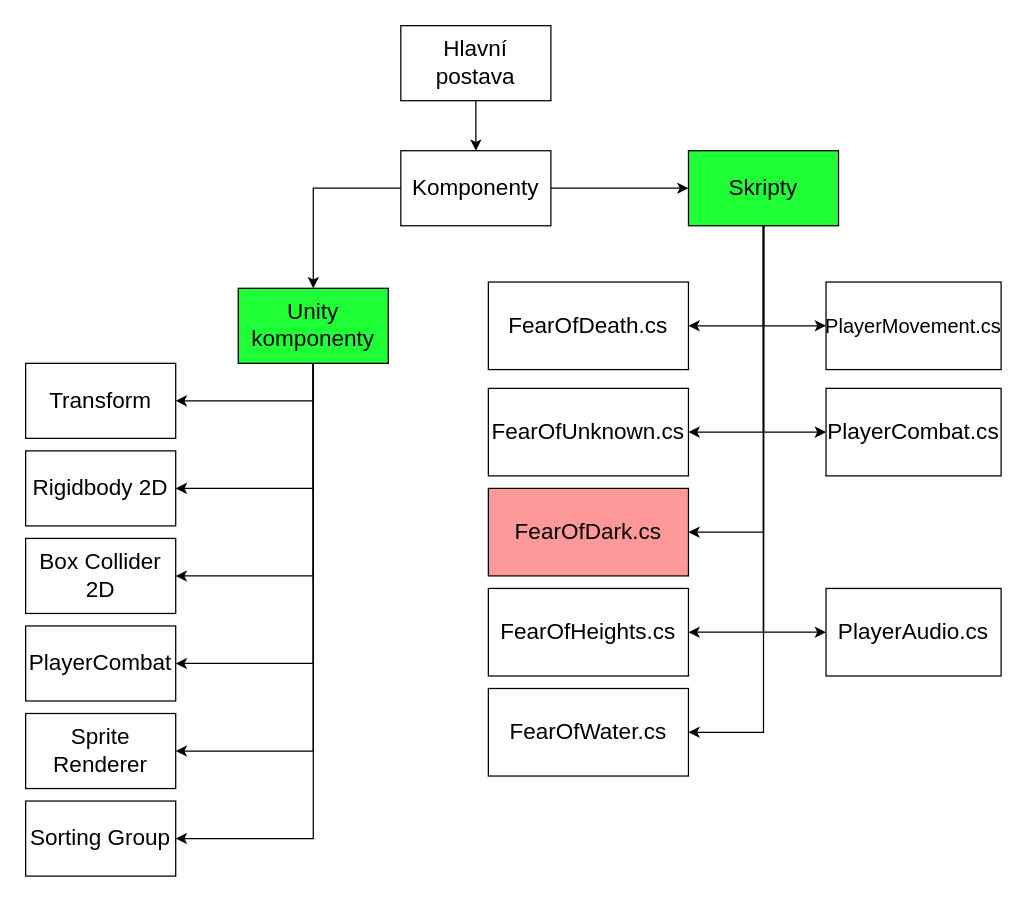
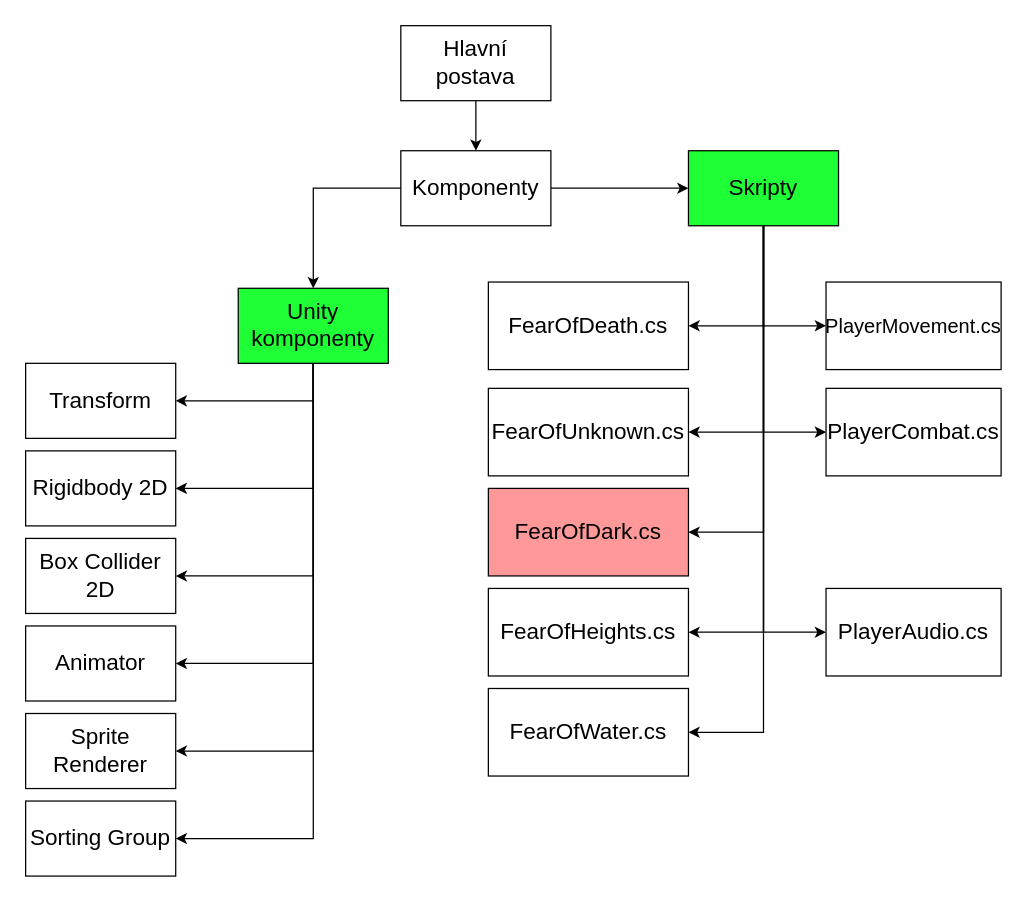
  <mxCell id="0" />
  <mxCell id="1" parent="0" />
  <mxCell id="2" style="edgeStyle=orthogonalEdgeStyle;rounded=0;orthogonalLoop=1;jettySize=auto;html=1;entryX=0.5;entryY=0;entryDx=0;entryDy=0;" parent="1" source="3" target="6" edge="1"><mxGeometry relative="1" as="geometry" /></mxCell>
  <mxCell id="3" value="&lt;font style=&quot;font-size: 18px;&quot;&gt;Hlavní postava&lt;/font&gt;" style="rounded=0;whiteSpace=wrap;html=1;" parent="1" vertex="1"><mxGeometry x="320" y="20" width="120" height="60" as="geometry" /></mxCell>
  <mxCell id="4" style="edgeStyle=orthogonalEdgeStyle;rounded=0;orthogonalLoop=1;jettySize=auto;html=1;entryX=0.5;entryY=0;entryDx=0;entryDy=0;" parent="1" source="6" target="13" edge="1"><mxGeometry relative="1" as="geometry" /></mxCell>
  <mxCell id="5" style="edgeStyle=orthogonalEdgeStyle;rounded=0;orthogonalLoop=1;jettySize=auto;html=1;entryX=0;entryY=0.5;entryDx=0;entryDy=0;" parent="1" source="6" target="36" edge="1"><mxGeometry relative="1" as="geometry" /></mxCell>
  <mxCell id="6" value="&lt;font style=&quot;font-size: 18px;&quot;&gt;Komponenty&lt;/font&gt;" style="rounded=0;whiteSpace=wrap;html=1;" parent="1" vertex="1"><mxGeometry x="320" y="120" width="120" height="60" as="geometry" /></mxCell>
  <mxCell id="7" style="edgeStyle=orthogonalEdgeStyle;rounded=0;orthogonalLoop=1;jettySize=auto;html=1;entryX=1;entryY=0.5;entryDx=0;entryDy=0;" parent="1" source="13" target="22" edge="1"><mxGeometry relative="1" as="geometry"><Array as="points"><mxPoint x="250" y="320" /></Array></mxGeometry></mxCell>
  <mxCell id="8" style="edgeStyle=orthogonalEdgeStyle;rounded=0;orthogonalLoop=1;jettySize=auto;html=1;entryX=1;entryY=0.5;entryDx=0;entryDy=0;" parent="1" source="13" target="23" edge="1"><mxGeometry relative="1" as="geometry"><Array as="points"><mxPoint x="250" y="390" /></Array></mxGeometry></mxCell>
  <mxCell id="9" style="edgeStyle=orthogonalEdgeStyle;rounded=0;orthogonalLoop=1;jettySize=auto;html=1;entryX=1;entryY=0.5;entryDx=0;entryDy=0;" parent="1" source="13" target="24" edge="1"><mxGeometry relative="1" as="geometry"><Array as="points"><mxPoint x="250" y="460" /></Array></mxGeometry></mxCell>
  <mxCell id="10" style="edgeStyle=orthogonalEdgeStyle;rounded=0;orthogonalLoop=1;jettySize=auto;html=1;entryX=1;entryY=0.5;entryDx=0;entryDy=0;" parent="1" source="13" target="25" edge="1"><mxGeometry relative="1" as="geometry"><Array as="points"><mxPoint x="250" y="530" /></Array></mxGeometry></mxCell>
  <mxCell id="11" style="edgeStyle=orthogonalEdgeStyle;rounded=0;orthogonalLoop=1;jettySize=auto;html=1;entryX=1;entryY=0.5;entryDx=0;entryDy=0;" parent="1" source="13" target="26" edge="1"><mxGeometry relative="1" as="geometry"><Array as="points"><mxPoint x="250" y="600" /></Array></mxGeometry></mxCell>
  <mxCell id="12" style="edgeStyle=orthogonalEdgeStyle;rounded=0;orthogonalLoop=1;jettySize=auto;html=1;entryX=1;entryY=0.5;entryDx=0;entryDy=0;" parent="1" source="13" target="27" edge="1"><mxGeometry relative="1" as="geometry"><Array as="points"><mxPoint x="250" y="670" /></Array></mxGeometry></mxCell>
  <mxCell id="13" value="&lt;font style=&quot;font-size: 18px;&quot;&gt;Unity komponenty&lt;/font&gt;" style="rounded=0;whiteSpace=wrap;html=1;fillColor=#1FFF35;" parent="1" vertex="1"><mxGeometry x="190" y="230" width="120" height="60" as="geometry" /></mxCell>
  <mxCell id="14" style="edgeStyle=orthogonalEdgeStyle;rounded=0;orthogonalLoop=1;jettySize=auto;html=1;entryX=1;entryY=0.5;entryDx=0;entryDy=0;" parent="1" source="36" target="34" edge="1"><mxGeometry relative="1" as="geometry" /></mxCell>
  <mxCell id="15" style="edgeStyle=orthogonalEdgeStyle;rounded=0;orthogonalLoop=1;jettySize=auto;html=1;entryX=1;entryY=0.5;entryDx=0;entryDy=0;" parent="1" source="36" target="32" edge="1"><mxGeometry relative="1" as="geometry" /></mxCell>
  <mxCell id="16" style="edgeStyle=orthogonalEdgeStyle;rounded=0;orthogonalLoop=1;jettySize=auto;html=1;entryX=1;entryY=0.5;entryDx=0;entryDy=0;" parent="1" source="36" target="31" edge="1"><mxGeometry relative="1" as="geometry" /></mxCell>
  <mxCell id="17" style="edgeStyle=orthogonalEdgeStyle;rounded=0;orthogonalLoop=1;jettySize=auto;html=1;entryX=1;entryY=0.5;entryDx=0;entryDy=0;" parent="1" source="36" target="30" edge="1"><mxGeometry relative="1" as="geometry" /></mxCell>
  <mxCell id="18" style="edgeStyle=orthogonalEdgeStyle;rounded=0;orthogonalLoop=1;jettySize=auto;html=1;entryX=1;entryY=0.5;entryDx=0;entryDy=0;" parent="1" source="36" target="33" edge="1"><mxGeometry relative="1" as="geometry" /></mxCell>
  <mxCell id="19" style="edgeStyle=orthogonalEdgeStyle;rounded=0;orthogonalLoop=1;jettySize=auto;html=1;entryX=0;entryY=0.5;entryDx=0;entryDy=0;" parent="1" source="36" target="35" edge="1"><mxGeometry relative="1" as="geometry" /></mxCell>
  <mxCell id="20" style="edgeStyle=orthogonalEdgeStyle;rounded=0;orthogonalLoop=1;jettySize=auto;html=1;entryX=0;entryY=0.5;entryDx=0;entryDy=0;" parent="1" source="36" target="28" edge="1"><mxGeometry relative="1" as="geometry" /></mxCell>
  <mxCell id="21" style="edgeStyle=orthogonalEdgeStyle;rounded=0;orthogonalLoop=1;jettySize=auto;html=1;entryX=0;entryY=0.5;entryDx=0;entryDy=0;" parent="1" source="36" target="29" edge="1"><mxGeometry relative="1" as="geometry" /></mxCell>
  <mxCell id="22" value="&lt;font style=&quot;font-size: 18px;&quot;&gt;Transform&lt;/font&gt;" style="rounded=0;whiteSpace=wrap;html=1;" parent="1" vertex="1"><mxGeometry x="20" y="290" width="120" height="60" as="geometry" /></mxCell>
  <mxCell id="23" value="&lt;font style=&quot;font-size: 18px;&quot;&gt;Rigidbody 2D&lt;/font&gt;" style="rounded=0;whiteSpace=wrap;html=1;" parent="1" vertex="1"><mxGeometry x="20" y="360" width="120" height="60" as="geometry" /></mxCell>
  <mxCell id="24" value="&lt;font style=&quot;font-size: 18px;&quot;&gt;Box Collider 2D&lt;/font&gt;" style="rounded=0;whiteSpace=wrap;html=1;" parent="1" vertex="1"><mxGeometry x="20" y="430" width="120" height="60" as="geometry" /></mxCell>
- <mxCell id="25" value="&lt;font style=&quot;font-size: 18px;&quot;&gt;PlayerCombat&lt;/font&gt;" style="rounded=0;whiteSpace=wrap;html=1;" parent="1" vertex="1"><mxGeometry x="20" y="500" width="120" height="60" as="geometry" /></mxCell>
+ <mxCell id="25" value="&lt;font style=&quot;font-size: 18px;&quot;&gt;Animator&lt;/font&gt;" style="rounded=0;whiteSpace=wrap;html=1;" parent="1" vertex="1"><mxGeometry x="20" y="500" width="120" height="60" as="geometry" /></mxCell>
  <mxCell id="26" value="&lt;font style=&quot;font-size: 18px;&quot;&gt;Sprite Renderer&lt;/font&gt;" style="rounded=0;whiteSpace=wrap;html=1;" parent="1" vertex="1"><mxGeometry x="20" y="570" width="120" height="60" as="geometry" /></mxCell>
  <mxCell id="27" value="&lt;font style=&quot;font-size: 18px;&quot;&gt;Sorting Group&lt;/font&gt;" style="rounded=0;whiteSpace=wrap;html=1;" parent="1" vertex="1"><mxGeometry x="20" y="640" width="120" height="60" as="geometry" /></mxCell>
  <mxCell id="28" value="&lt;font style=&quot;font-size: 18px;&quot;&gt;PlayerCombat.cs&lt;/font&gt;" style="rounded=0;whiteSpace=wrap;html=1;" parent="1" vertex="1"><mxGeometry x="660" y="310" width="140" height="70" as="geometry" /></mxCell>
  <mxCell id="29" value="&lt;font style=&quot;font-size: 16px;&quot;&gt;PlayerMovement.cs&lt;/font&gt;" style="rounded=0;whiteSpace=wrap;html=1;" parent="1" vertex="1"><mxGeometry x="660" y="225" width="140" height="70" as="geometry" /></mxCell>
  <mxCell id="30" value="&lt;font style=&quot;font-size: 18px;&quot;&gt;FearOfUnknown.cs&lt;/font&gt;" style="rounded=0;whiteSpace=wrap;html=1;" parent="1" vertex="1"><mxGeometry x="390" y="310" width="160" height="70" as="geometry" /></mxCell>
  <mxCell id="31" value="&lt;font style=&quot;font-size: 18px;&quot;&gt;FearOfDark.cs&lt;/font&gt;" style="rounded=0;whiteSpace=wrap;html=1;fillColor=#FF9999;" parent="1" vertex="1"><mxGeometry x="390" y="390" width="160" height="70" as="geometry" /></mxCell>
  <mxCell id="32" value="&lt;font style=&quot;font-size: 18px;&quot;&gt;FearOfHeights.cs&lt;/font&gt;" style="rounded=0;whiteSpace=wrap;html=1;" parent="1" vertex="1"><mxGeometry x="390" y="470" width="160" height="70" as="geometry" /></mxCell>
  <mxCell id="33" value="&lt;font style=&quot;font-size: 18px;&quot;&gt;FearOfDeath.cs&lt;/font&gt;" style="rounded=0;whiteSpace=wrap;html=1;" parent="1" vertex="1"><mxGeometry x="390" y="225" width="160" height="70" as="geometry" /></mxCell>
  <mxCell id="34" value="&lt;font style=&quot;font-size: 18px;&quot;&gt;FearOfWater.cs&lt;/font&gt;" style="rounded=0;whiteSpace=wrap;html=1;" parent="1" vertex="1"><mxGeometry x="390" y="550" width="160" height="70" as="geometry" /></mxCell>
  <mxCell id="35" value="&lt;font style=&quot;font-size: 18px;&quot;&gt;PlayerAudio.cs&lt;/font&gt;" style="rounded=0;whiteSpace=wrap;html=1;" parent="1" vertex="1"><mxGeometry x="660" y="470" width="140" height="70" as="geometry" /></mxCell>
  <mxCell id="36" value="&lt;font style=&quot;font-size: 18px;&quot;&gt;Skripty&lt;/font&gt;" style="rounded=0;whiteSpace=wrap;html=1;fillColor=#1FFF35;" parent="1" vertex="1"><mxGeometry x="550" y="120" width="120" height="60" as="geometry" /></mxCell>
